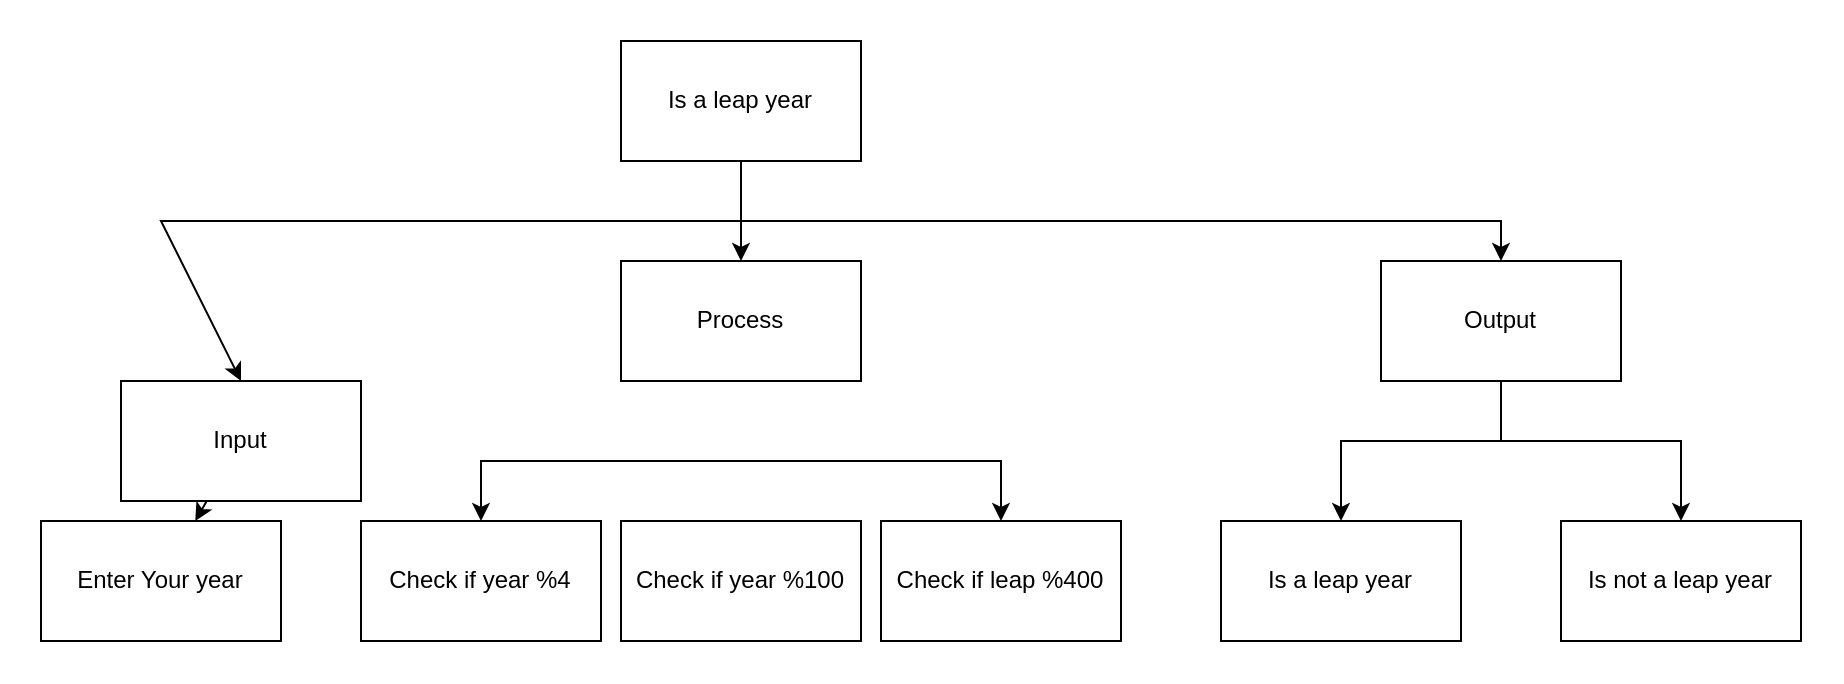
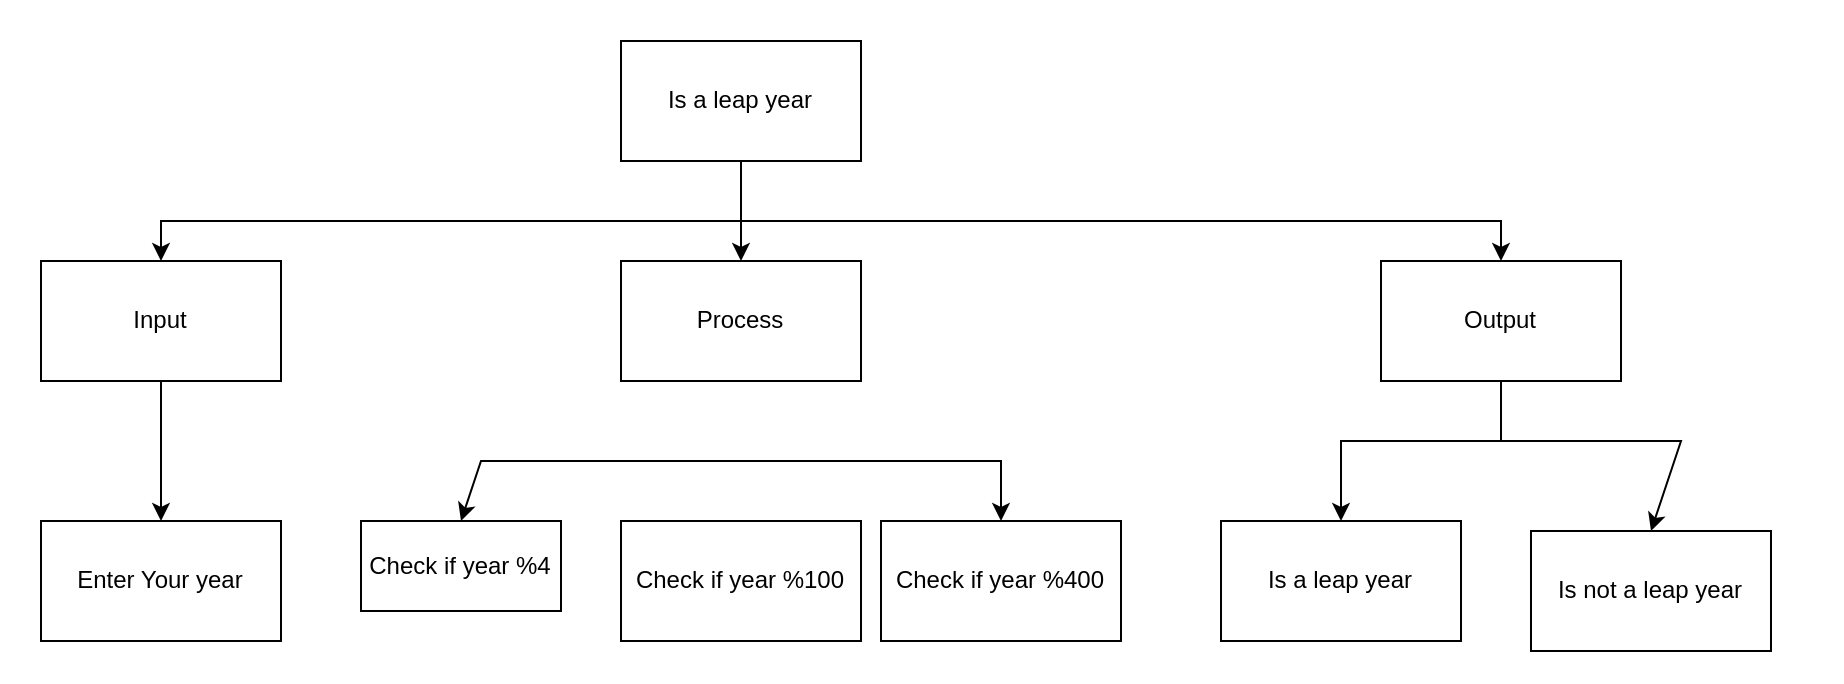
  <mxCell id="0" />
  <mxCell id="1" parent="0" />
  <mxCell id="2" style="edgeStyle=none;html=1;entryX=0.5;entryY=0;entryDx=0;entryDy=0;rounded=0;" parent="1" source="5" target="10" edge="1"><mxGeometry relative="1" as="geometry" /></mxCell>
  <mxCell id="3" style="edgeStyle=none;rounded=0;html=1;entryX=0.5;entryY=0;entryDx=0;entryDy=0;" parent="1" target="7" edge="1"><mxGeometry relative="1" as="geometry"><mxPoint x="370" y="110" as="sourcePoint" /><Array as="points"><mxPoint x="80" y="110" /></Array></mxGeometry></mxCell>
  <mxCell id="4" style="edgeStyle=none;html=1;entryX=0.5;entryY=0;entryDx=0;entryDy=0;rounded=0;" parent="1" target="14" edge="1"><mxGeometry relative="1" as="geometry"><mxPoint x="370" y="110" as="sourcePoint" /><Array as="points"><mxPoint x="750" y="110" /></Array></mxGeometry></mxCell>
  <mxCell id="5" value="Is a leap year" style="rounded=0;whiteSpace=wrap;html=1;" parent="1" vertex="1"><mxGeometry x="310" y="20" width="120" height="60" as="geometry" /></mxCell>
  <mxCell id="6" value="" style="edgeStyle=none;html=1;" parent="1" source="7" target="15" edge="1"><mxGeometry relative="1" as="geometry" /></mxCell>
- <mxCell id="7" value="Input" style="rounded=0;whiteSpace=wrap;html=1;" parent="1" vertex="1"><mxGeometry x="60" y="190" width="120" height="60" as="geometry" /></mxCell>
+ <mxCell id="7" value="Input" style="rounded=0;whiteSpace=wrap;html=1;" parent="1" vertex="1"><mxGeometry x="20" y="130" width="120" height="60" as="geometry" /></mxCell>
  <mxCell id="8" style="edgeStyle=none;html=1;entryX=0.5;entryY=0;entryDx=0;entryDy=0;rounded=0;" edge="1" parent="1" target="16"><mxGeometry relative="1" as="geometry"><mxPoint x="370" y="230" as="sourcePoint" /><Array as="points"><mxPoint x="240" y="230" /></Array></mxGeometry></mxCell>
  <mxCell id="9" style="edgeStyle=none;html=1;entryX=0.5;entryY=0;entryDx=0;entryDy=0;rounded=0;" edge="1" parent="1" target="20"><mxGeometry relative="1" as="geometry"><mxPoint x="370" y="230" as="sourcePoint" /><Array as="points"><mxPoint x="500" y="230" /></Array></mxGeometry></mxCell>
  <mxCell id="10" value="Process" style="rounded=0;whiteSpace=wrap;html=1;" parent="1" vertex="1"><mxGeometry x="310" y="130" width="120" height="60" as="geometry" /></mxCell>
  <mxCell id="11" style="edgeStyle=none;rounded=0;html=1;endArrow=none;endFill=0;" edge="1" parent="1" source="14"><mxGeometry relative="1" as="geometry"><mxPoint x="750" y="220" as="targetPoint" /></mxGeometry></mxCell>
  <mxCell id="12" style="edgeStyle=none;rounded=0;html=1;entryX=0.5;entryY=0;entryDx=0;entryDy=0;endArrow=classic;endFill=1;" edge="1" parent="1" target="18"><mxGeometry relative="1" as="geometry"><mxPoint x="750" y="220" as="sourcePoint" /><Array as="points"><mxPoint x="840" y="220" /></Array></mxGeometry></mxCell>
  <mxCell id="13" style="edgeStyle=none;rounded=0;html=1;entryX=0.5;entryY=0;entryDx=0;entryDy=0;endArrow=classic;endFill=1;" edge="1" parent="1" target="17"><mxGeometry relative="1" as="geometry"><mxPoint x="750" y="220" as="sourcePoint" /><Array as="points"><mxPoint x="670" y="220" /></Array></mxGeometry></mxCell>
  <mxCell id="14" value="Output" style="rounded=0;whiteSpace=wrap;html=1;" parent="1" vertex="1"><mxGeometry x="690" y="130" width="120" height="60" as="geometry" /></mxCell>
  <mxCell id="15" value="Enter Your year" style="rounded=0;whiteSpace=wrap;html=1;" parent="1" vertex="1"><mxGeometry x="20" y="260" width="120" height="60" as="geometry" /></mxCell>
- <mxCell id="16" value="Check if year %4" style="rounded=0;whiteSpace=wrap;html=1;" parent="1" vertex="1"><mxGeometry x="180" y="260" width="120" height="60" as="geometry" /></mxCell>
+ <mxCell id="16" value="Check if year %4" style="rounded=0;whiteSpace=wrap;html=1;" parent="1" vertex="1"><mxGeometry x="180" y="260" width="100" height="45" as="geometry" /></mxCell>
  <mxCell id="17" value="Is a leap year" style="rounded=0;whiteSpace=wrap;html=1;" parent="1" vertex="1"><mxGeometry x="610" y="260" width="120" height="60" as="geometry" /></mxCell>
- <mxCell id="18" value="Is not a leap year" style="rounded=0;whiteSpace=wrap;html=1;" parent="1" vertex="1"><mxGeometry x="780" y="260" width="120" height="60" as="geometry" /></mxCell>
+ <mxCell id="18" value="Is not a leap year" style="rounded=0;whiteSpace=wrap;html=1;" parent="1" vertex="1"><mxGeometry x="765" y="265" width="120" height="60" as="geometry" /></mxCell>
  <mxCell id="19" value="Check if year %100" style="rounded=0;whiteSpace=wrap;html=1;" parent="1" vertex="1"><mxGeometry x="310" y="260" width="120" height="60" as="geometry" /></mxCell>
- <mxCell id="20" value="Check if leap %400" style="rounded=0;whiteSpace=wrap;html=1;" parent="1" vertex="1"><mxGeometry x="440" y="260" width="120" height="60" as="geometry" /></mxCell>
+ <mxCell id="20" value="Check if year %400" style="rounded=0;whiteSpace=wrap;html=1;" parent="1" vertex="1"><mxGeometry x="440" y="260" width="120" height="60" as="geometry" /></mxCell>
